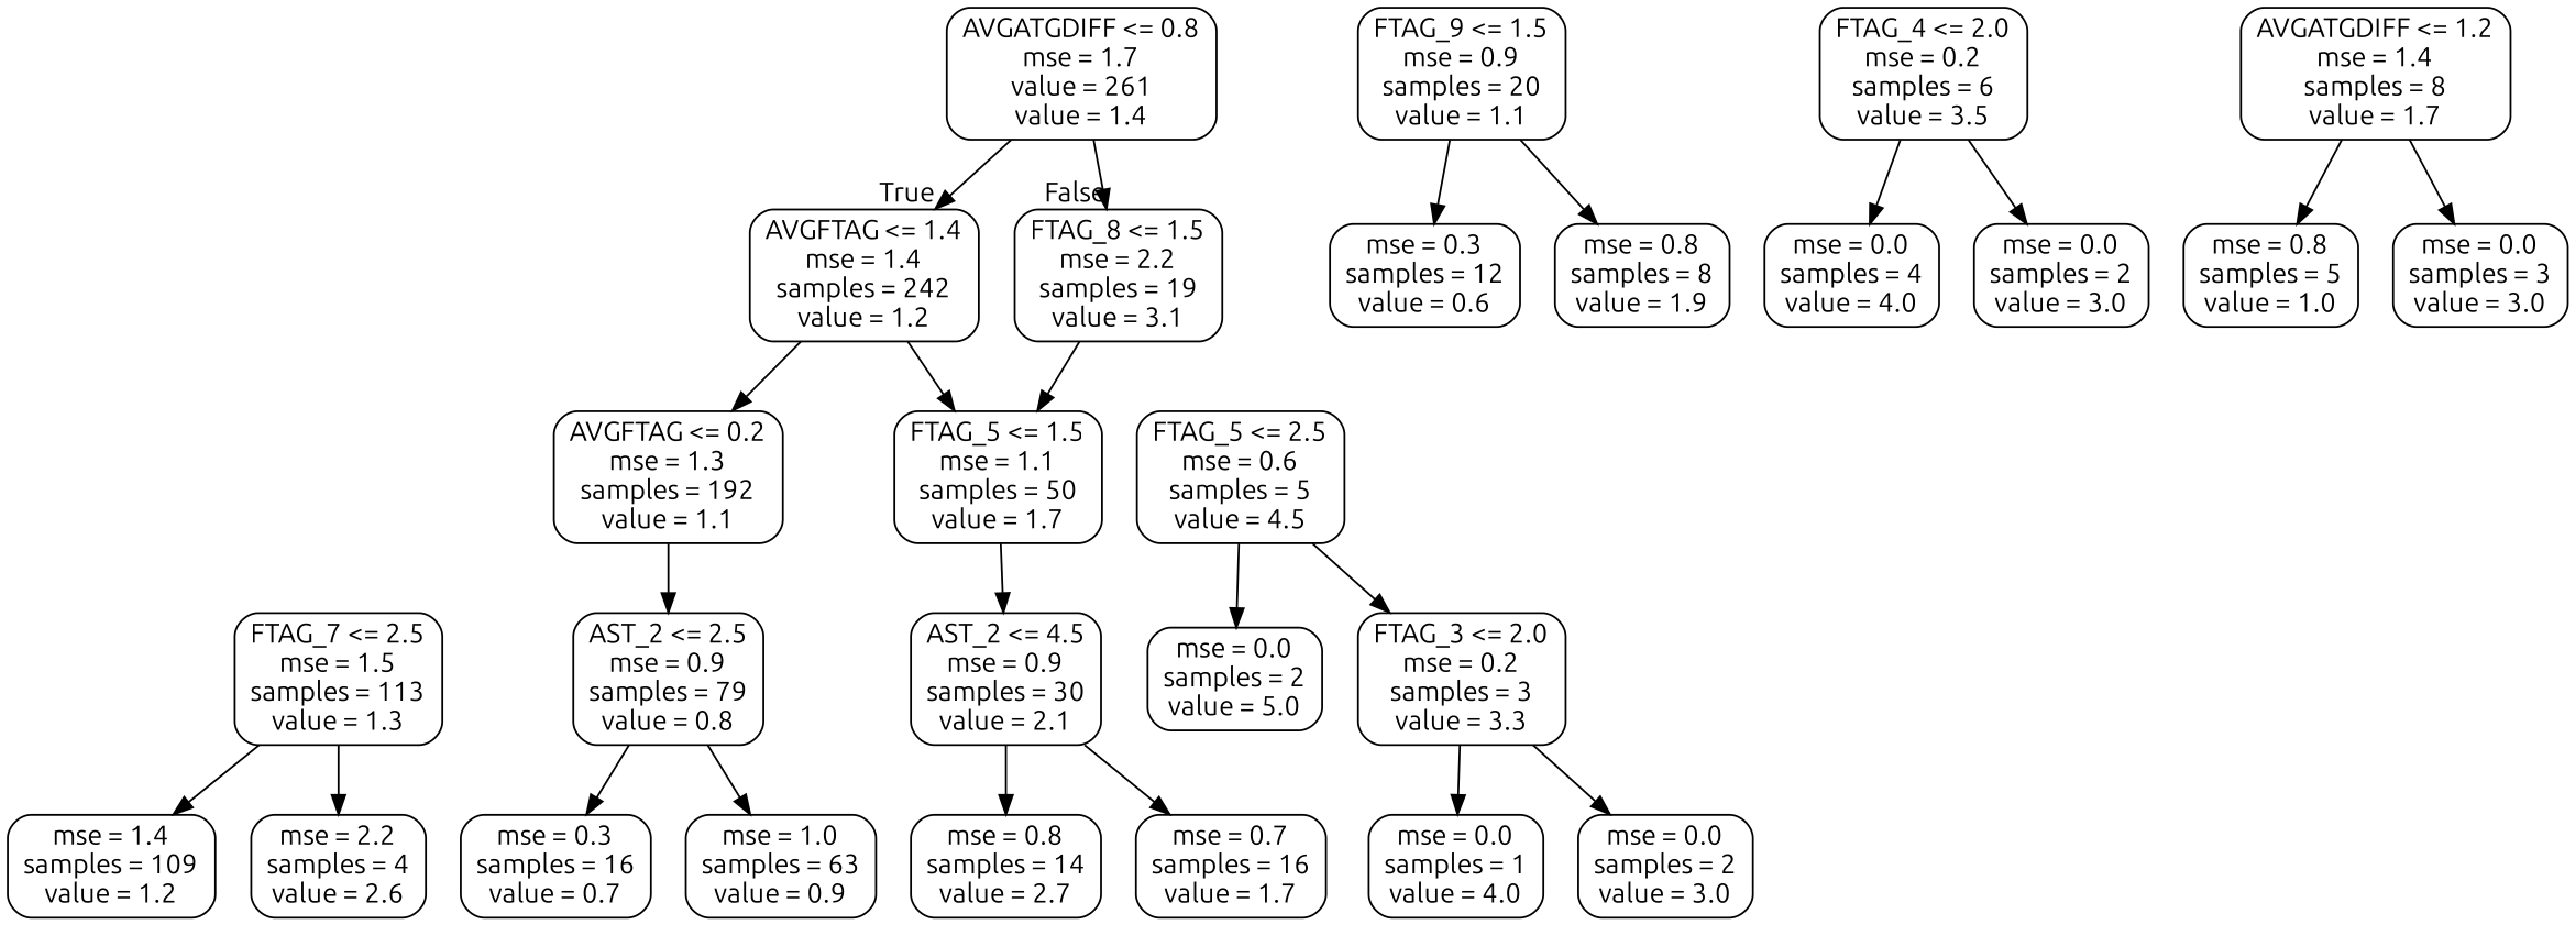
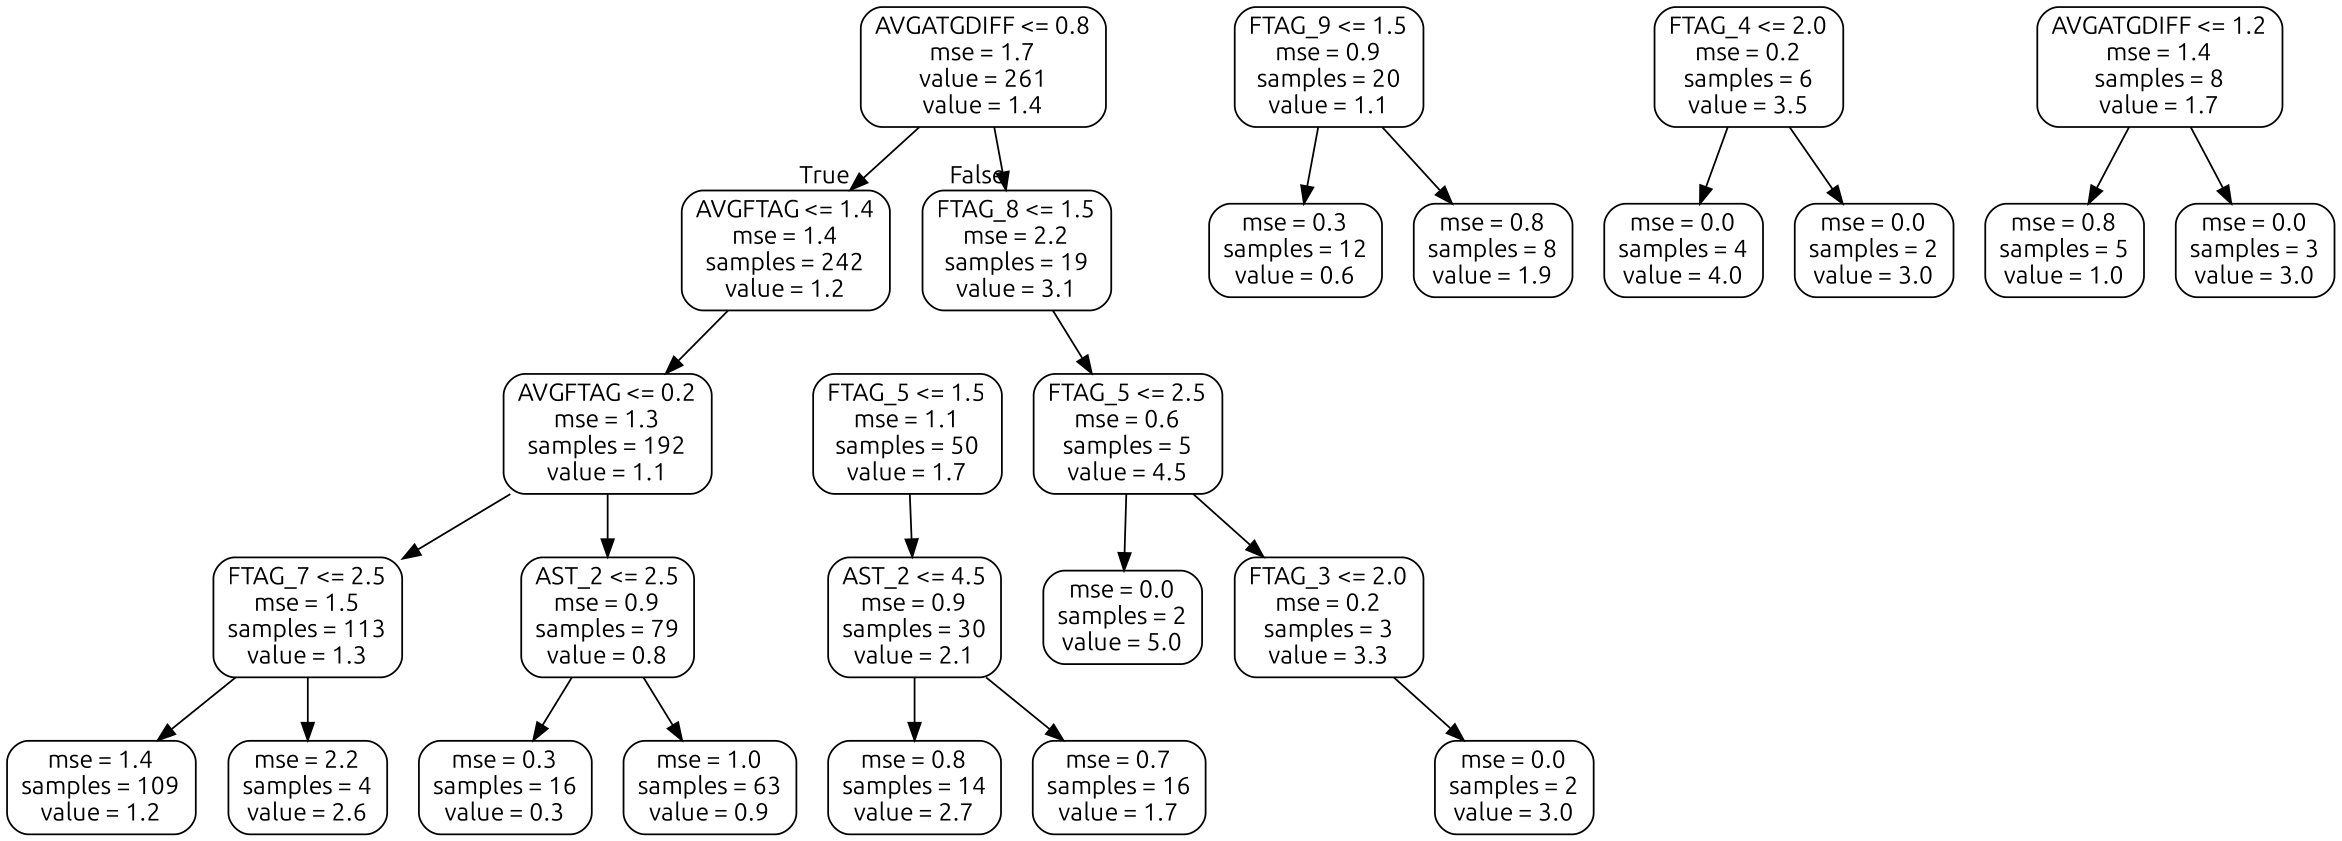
  digraph {
    fontname=Ubuntu
    node [color=black fontname=Ubuntu shape=box style=rounded]
    edge [fontname=Ubuntu]
    n1 [label="AVGATGDIFF <= 0.8\nmse = 1.7\nvalue = 261\nvalue = 1.4"]
    n2 [label="AVGFTAG <= 1.4\nmse = 1.4\nsamples = 242\nvalue = 1.2"]
    n3 [label="FTAG_8 <= 1.5\nmse = 2.2\nsamples = 19\nvalue = 3.1"]
    n4 [label="AVGFTAG <= 0.2\nmse = 1.3\nsamples = 192\nvalue = 1.1"]
    n5 [label="FTAG_5 <= 1.5\nmse = 1.1\nsamples = 50\nvalue = 1.7"]
    n6 [label="FTAG_5 <= 2.5\nmse = 0.6\nsamples = 5\nvalue = 4.5"]
    n7 [label="FTAG_7 <= 2.5\nmse = 1.5\nsamples = 113\nvalue = 1.3"]
    n8 [label="AST_2 <= 2.5\nmse = 0.9\nsamples = 79\nvalue = 0.8"]
    n9 [label="AST_2 <= 4.5\nmse = 0.9\nsamples = 30\nvalue = 2.1"]
    n10 [label="mse = 1.4\nsamples = 109\nvalue = 1.2"]
    n11 [label="mse = 2.2\nsamples = 4\nvalue = 2.6"]
-   n12 [label="mse = 0.3\nsamples = 16\nvalue = 0.7"]
+   n12 [label="mse = 0.3\nsamples = 16\nvalue = 0.3"]
    n13 [label="mse = 1.0\nsamples = 63\nvalue = 0.9"]
    n14 [label="mse = 0.8\nsamples = 14\nvalue = 2.7"]
    n15 [label="mse = 0.7\nsamples = 16\nvalue = 1.7"]
    n16 [label="FTAG_9 <= 1.5\nmse = 0.9\nsamples = 20\nvalue = 1.1"]
    n17 [label="mse = 0.3\nsamples = 12\nvalue = 0.6"]
    n18 [label="mse = 0.8\nsamples = 8\nvalue = 1.9"]
    n19 [label="mse = 0.0\nsamples = 2\nvalue = 5.0"]
    n20 [label="FTAG_3 <= 2.0\nmse = 0.2\nsamples = 3\nvalue = 3.3"]
-   n21 [label="mse = 0.0\nsamples = 1\nvalue = 4.0"]
    n22 [label="mse = 0.0\nsamples = 2\nvalue = 3.0"]
    n23 [label="FTAG_4 <= 2.0\nmse = 0.2\nsamples = 6\nvalue = 3.5"]
    n24 [label="mse = 0.0\nsamples = 4\nvalue = 4.0"]
    n25 [label="mse = 0.0\nsamples = 2\nvalue = 3.0"]
    n26 [label="AVGATGDIFF <= 1.2\nmse = 1.4\nsamples = 8\nvalue = 1.7"]
    n27 [label="mse = 0.8\nsamples = 5\nvalue = 1.0"]
    n28 [label="mse = 0.0\nsamples = 3\nvalue = 3.0"]
    n1 -> n2 [headlabel=True labelangle=45 labeldistance=2.5]
    n1 -> n3 [headlabel=False labelangle=-45 labeldistance=2.5]
    n2 -> n4
-   n2 -> n5
-   n3 -> n5
+   n3 -> n6
+   n4 -> n7
    n4 -> n8
    n5 -> n9
    n6 -> n19
    n6 -> n20
    n7 -> n10
    n7 -> n11
    n8 -> n12
    n8 -> n13
    n9 -> n14
    n9 -> n15
    n16 -> n17
    n16 -> n18
-   n20 -> n21
    n20 -> n22
    n23 -> n24
    n23 -> n25
    n26 -> n27
    n26 -> n28
  }
